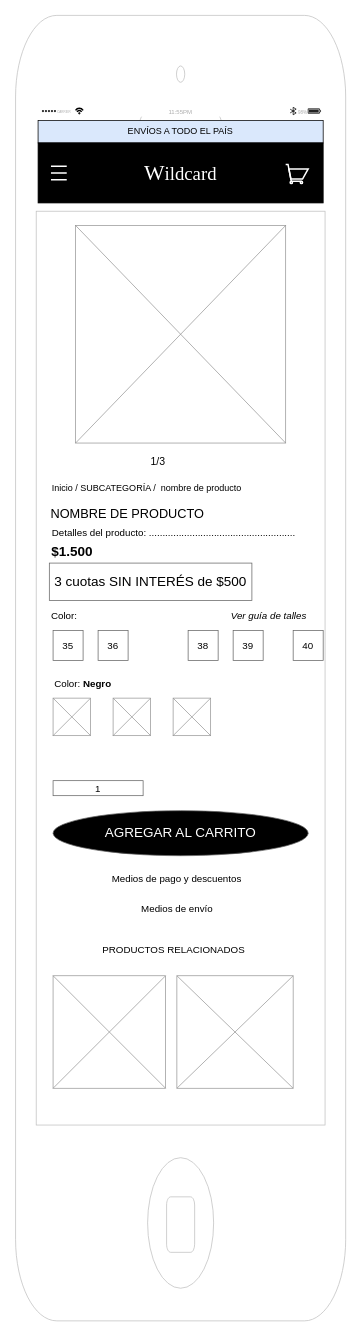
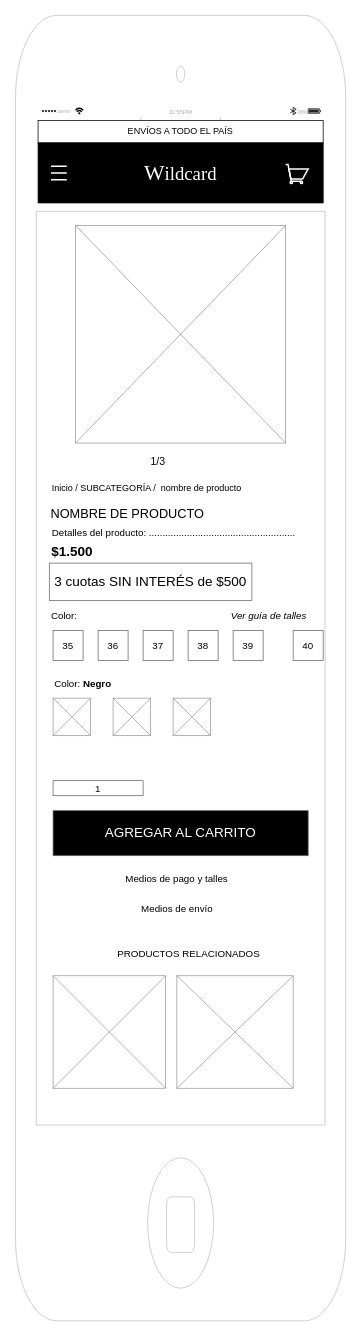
  <mxCell id="0" />
  <mxCell id="1" parent="0" />
  <mxCell id="2" value="" style="html=1;verticalLabelPosition=bottom;labelBackgroundColor=#ffffff;verticalAlign=top;shadow=0;dashed=0;strokeWidth=1;shape=mxgraph.ios7.misc.iphone;strokeColor=#c0c0c0;" parent="1" vertex="1"><mxGeometry x="20" y="20" width="440" height="1740" as="geometry" /></mxCell>
  <mxCell id="3" value="" style="html=1;strokeWidth=1;shadow=0;dashed=0;shape=mxgraph.ios7ui.appBar;fillColor=#ffffff;gradientColor=none;" parent="1" vertex="1"><mxGeometry x="50" y="140" width="380" height="15" as="geometry" /></mxCell>
  <mxCell id="4" value="CARRIER" style="shape=rect;align=left;fontSize=8;spacingLeft=24;fontSize=4;fontColor=#aaaaaa;strokeColor=none;fillColor=none;spacingTop=4;" parent="3" vertex="1"><mxGeometry y="0.5" width="50" height="13" relative="1" as="geometry"><mxPoint y="-6.5" as="offset" /></mxGeometry></mxCell>
  <mxCell id="5" value="11:55PM" style="shape=rect;fontSize=8;fontColor=#aaaaaa;strokeColor=none;fillColor=none;spacingTop=4;" parent="3" vertex="1"><mxGeometry x="0.5" y="0.5" width="50" height="13" relative="1" as="geometry"><mxPoint x="-25" y="-6.5" as="offset" /></mxGeometry></mxCell>
  <mxCell id="6" value="98%" style="shape=rect;align=right;fontSize=8;spacingRight=19;fontSize=6;fontColor=#aaaaaa;strokeColor=none;fillColor=none;spacingTop=4;" parent="3" vertex="1"><mxGeometry x="1" y="0.5" width="45" height="13" relative="1" as="geometry"><mxPoint x="-45" y="-6.5" as="offset" /></mxGeometry></mxCell>
- <mxCell id="7" value="&lt;font style=&quot;vertical-align: inherit&quot;&gt;&lt;font style=&quot;vertical-align: inherit&quot;&gt;ENVÍOS A TODO EL PAÍS&lt;/font&gt;&lt;/font&gt;" style="rounded=0;whiteSpace=wrap;html=1;fillColor=#dae8fc;" parent="1" vertex="1"><mxGeometry x="50" y="160" width="380" height="30" as="geometry" /></mxCell>
+ <mxCell id="7" value="&lt;font style=&quot;vertical-align: inherit&quot;&gt;&lt;font style=&quot;vertical-align: inherit&quot;&gt;ENVÍOS A TODO EL PAÍS&lt;/font&gt;&lt;/font&gt;" style="rounded=0;whiteSpace=wrap;html=1;" parent="1" vertex="1"><mxGeometry x="50" y="160" width="380" height="30" as="geometry" /></mxCell>
  <mxCell id="8" value="&lt;font color=&quot;#ffffff&quot; face=&quot;voga&quot; data-font-src=&quot;https://fonts.googleapis.com/css?family=voga&quot; style=&quot;font-size: 29px&quot;&gt;&lt;font style=&quot;vertical-align: inherit&quot;&gt;&lt;font style=&quot;vertical-align: inherit&quot;&gt;&lt;font style=&quot;vertical-align: inherit&quot;&gt;&lt;font style=&quot;vertical-align: inherit&quot;&gt;W&lt;/font&gt;&lt;/font&gt;&lt;/font&gt;&lt;/font&gt;&lt;/font&gt;&lt;font color=&quot;#ffffff&quot; face=&quot;voga&quot; data-font-src=&quot;https://fonts.googleapis.com/css?family=voga&quot;&gt;&lt;font style=&quot;vertical-align: inherit&quot;&gt;&lt;font style=&quot;vertical-align: inherit ; font-size: 25px&quot;&gt;&lt;font style=&quot;vertical-align: inherit&quot;&gt;&lt;font style=&quot;vertical-align: inherit&quot;&gt;ildcard&lt;/font&gt;&lt;/font&gt;&lt;/font&gt;&lt;/font&gt;&lt;/font&gt;" style="rounded=0;whiteSpace=wrap;html=1;fillColor=#000000;" parent="1" vertex="1"><mxGeometry x="50" y="190" width="380" height="80" as="geometry" /></mxCell>
  <mxCell id="9" value="" style="html=1;verticalLabelPosition=bottom;align=center;labelBackgroundColor=#ffffff;verticalAlign=top;strokeWidth=2;shadow=0;dashed=0;shape=mxgraph.ios7.icons.most_viewed;pointerEvents=1;fillColor=#000000;strokeColor=#FFFFFF;" parent="1" vertex="1"><mxGeometry x="60" y="218.6" width="28.2" height="22.8" as="geometry" /></mxCell>
  <mxCell id="10" value="" style="html=1;verticalLabelPosition=bottom;align=center;labelBackgroundColor=#ffffff;verticalAlign=top;strokeWidth=2;shadow=0;dashed=0;shape=mxgraph.ios7.icons.shopping_cart;fillColor=none;strokeColor=#FFFFFF;" parent="1" vertex="1"><mxGeometry x="380" y="218.6" width="30" height="25.5" as="geometry" /></mxCell>
  <mxCell id="11" value="" style="verticalLabelPosition=bottom;shadow=0;dashed=0;align=center;html=1;verticalAlign=top;strokeWidth=1;shape=mxgraph.mockup.graphics.simpleIcon;strokeColor=#999999;fillColor=none;" parent="1" vertex="1"><mxGeometry x="100" y="300" width="280" height="290" as="geometry" /></mxCell>
  <mxCell id="12" value="&lt;font style=&quot;font-size: 14px&quot;&gt;1/3&lt;/font&gt;" style="text;html=1;strokeColor=none;fillColor=none;align=center;verticalAlign=middle;whiteSpace=wrap;rounded=0;" parent="1" vertex="1"><mxGeometry x="185" y="600" width="50" height="30" as="geometry" /></mxCell>
  <mxCell id="13" value="Inicio / SUBCATEGORÍA /&amp;nbsp; nombre de producto" style="text;html=1;strokeColor=none;fillColor=none;align=center;verticalAlign=middle;whiteSpace=wrap;rounded=0;" parent="1" vertex="1"><mxGeometry x="60" y="640" width="270" height="20" as="geometry" /></mxCell>
  <mxCell id="14" value="&lt;font style=&quot;font-size: 17px&quot;&gt;NOMBRE DE PRODUCTO&lt;/font&gt;" style="text;html=1;strokeColor=none;fillColor=none;align=left;verticalAlign=middle;whiteSpace=wrap;rounded=0;" parent="1" vertex="1"><mxGeometry x="65" y="670" width="260" height="30" as="geometry" /></mxCell>
  <mxCell id="15" value="&lt;b&gt;&lt;font style=&quot;font-size: 18px&quot;&gt;$1.500&lt;/font&gt;&lt;/b&gt;" style="text;html=1;strokeColor=none;fillColor=none;align=left;verticalAlign=middle;whiteSpace=wrap;rounded=0;" parent="1" vertex="1"><mxGeometry x="66.25" y="720" width="70" height="30" as="geometry" /></mxCell>
  <mxCell id="16" value="&lt;font style=&quot;font-size: 18px&quot;&gt;3 cuotas SIN INTERÉS de $500&lt;/font&gt;" style="rounded=0;whiteSpace=wrap;html=1;fillColor=none;align=center;strokeColor=#666666;" parent="1" vertex="1"><mxGeometry x="65" y="750" width="270" height="50" as="geometry" /></mxCell>
  <mxCell id="17" value="Color:" style="text;html=1;strokeColor=none;fillColor=none;align=center;verticalAlign=middle;whiteSpace=wrap;rounded=0;fontSize=13;" parent="1" vertex="1"><mxGeometry x="65" y="810" width="40" height="20" as="geometry" /></mxCell>
  <mxCell id="18" value="Ver guía de talles" style="text;html=1;strokeColor=none;fillColor=none;align=right;verticalAlign=middle;whiteSpace=wrap;rounded=0;fontSize=13;fontStyle=2" parent="1" vertex="1"><mxGeometry x="260" y="810" width="150" height="20" as="geometry" /></mxCell>
  <mxCell id="19" value="35" style="rounded=0;whiteSpace=wrap;html=1;strokeColor=#666666;fillColor=none;fontSize=13;align=center;" parent="1" vertex="1"><mxGeometry x="70" y="840" width="40" height="40" as="geometry" /></mxCell>
  <mxCell id="20" value="36" style="rounded=0;whiteSpace=wrap;html=1;strokeColor=#666666;fillColor=none;fontSize=13;align=center;" parent="1" vertex="1"><mxGeometry x="130" y="840" width="40" height="40" as="geometry" /></mxCell>
+ <mxCell id="21" value="37" style="rounded=0;whiteSpace=wrap;html=1;strokeColor=#666666;fillColor=none;fontSize=13;align=center;" parent="1" vertex="1"><mxGeometry x="190" y="840" width="40" height="40" as="geometry" /></mxCell>
  <mxCell id="22" value="38" style="rounded=0;whiteSpace=wrap;html=1;strokeColor=#666666;fillColor=none;fontSize=13;align=center;" parent="1" vertex="1"><mxGeometry x="250" y="840" width="40" height="40" as="geometry" /></mxCell>
  <mxCell id="23" value="39" style="rounded=0;whiteSpace=wrap;html=1;strokeColor=#666666;fillColor=none;fontSize=13;align=center;" parent="1" vertex="1"><mxGeometry x="310" y="840" width="40" height="40" as="geometry" /></mxCell>
  <mxCell id="24" value="40" style="rounded=0;whiteSpace=wrap;html=1;strokeColor=#666666;fillColor=none;fontSize=13;align=center;" parent="1" vertex="1"><mxGeometry x="390" y="840" width="40" height="40" as="geometry" /></mxCell>
  <mxCell id="25" value="Color: &lt;b&gt;Negro&lt;/b&gt;" style="text;html=1;strokeColor=none;fillColor=none;align=left;verticalAlign=middle;whiteSpace=wrap;rounded=0;fontSize=13;" parent="1" vertex="1"><mxGeometry x="70" y="900" width="120" height="20" as="geometry" /></mxCell>
  <mxCell id="26" value="" style="verticalLabelPosition=bottom;shadow=0;dashed=0;align=center;html=1;verticalAlign=top;strokeWidth=1;shape=mxgraph.mockup.graphics.simpleIcon;strokeColor=#999999;fillColor=none;fontSize=13;" parent="1" vertex="1"><mxGeometry x="70" y="930" width="50" height="50" as="geometry" /></mxCell>
  <mxCell id="27" value="" style="verticalLabelPosition=bottom;shadow=0;dashed=0;align=center;html=1;verticalAlign=top;strokeWidth=1;shape=mxgraph.mockup.graphics.simpleIcon;strokeColor=#999999;fillColor=none;fontSize=13;" parent="1" vertex="1"><mxGeometry x="150" y="930" width="50" height="50" as="geometry" /></mxCell>
  <mxCell id="28" value="" style="verticalLabelPosition=bottom;shadow=0;dashed=0;align=center;html=1;verticalAlign=top;strokeWidth=1;shape=mxgraph.mockup.graphics.simpleIcon;strokeColor=#999999;fillColor=none;fontSize=13;" parent="1" vertex="1"><mxGeometry x="230" y="930" width="50" height="50" as="geometry" /></mxCell>
  <mxCell id="29" value="1" style="rounded=0;whiteSpace=wrap;html=1;strokeColor=#666666;fillColor=none;fontSize=13;align=center;" parent="1" vertex="1"><mxGeometry x="70" y="1040" width="120" height="20" as="geometry" /></mxCell>
- <mxCell id="30" value="&lt;font color=&quot;#ffffff&quot; style=&quot;font-size: 18px&quot;&gt;AGREGAR AL CARRITO&lt;/font&gt;" style="ellipse;whiteSpace=wrap;html=1;strokeColor=#666666;fillColor=#000000;fontSize=13;align=center;" parent="1" vertex="1"><mxGeometry x="70" y="1080" width="340" height="60" as="geometry" /></mxCell>
- <mxCell id="31" value="Medios de pago y descuentos" style="text;html=1;strokeColor=none;fillColor=none;align=center;verticalAlign=middle;whiteSpace=wrap;rounded=0;fontSize=13;" parent="1" vertex="1"><mxGeometry x="136.25" y="1160" width="197.5" height="20" as="geometry" /></mxCell>
+ <mxCell id="30" value="&lt;font color=&quot;#ffffff&quot; style=&quot;font-size: 18px&quot;&gt;AGREGAR AL CARRITO&lt;/font&gt;" style="rounded=0;whiteSpace=wrap;html=1;strokeColor=#666666;fillColor=#000000;fontSize=13;align=center;" parent="1" vertex="1"><mxGeometry x="70" y="1080" width="340" height="60" as="geometry" /></mxCell>
+ <mxCell id="31" value="Medios de pago y talles" style="text;html=1;strokeColor=none;fillColor=none;align=center;verticalAlign=middle;whiteSpace=wrap;rounded=0;fontSize=13;" parent="1" vertex="1"><mxGeometry x="136.25" y="1160" width="197.5" height="20" as="geometry" /></mxCell>
  <mxCell id="32" value="Medios de envío" style="text;html=1;strokeColor=none;fillColor=none;align=center;verticalAlign=middle;whiteSpace=wrap;rounded=0;fontSize=13;" parent="1" vertex="1"><mxGeometry x="157.5" y="1200" width="155" height="20" as="geometry" /></mxCell>
  <mxCell id="33" value="Detalles del producto: ......................................................" style="text;html=1;strokeColor=none;fillColor=none;align=center;verticalAlign=middle;whiteSpace=wrap;rounded=0;fontSize=13;" parent="1" vertex="1"><mxGeometry x="66.25" y="700" width="330" height="20" as="geometry" /></mxCell>
- <mxCell id="34" value="PRODUCTOS RELACIONADOS" style="text;html=1;strokeColor=none;fillColor=none;align=center;verticalAlign=middle;whiteSpace=wrap;rounded=0;fontSize=13;" parent="1" vertex="1"><mxGeometry x="116.25" y="1250" width="230" height="30" as="geometry" /></mxCell>
+ <mxCell id="34" value="PRODUCTOS RELACIONADOS" style="text;html=1;strokeColor=none;fillColor=none;align=center;verticalAlign=middle;whiteSpace=wrap;rounded=0;fontSize=13;" parent="1" vertex="1"><mxGeometry x="136.25" y="1255" width="230" height="30" as="geometry" /></mxCell>
  <mxCell id="35" value="" style="verticalLabelPosition=bottom;shadow=0;dashed=0;align=center;html=1;verticalAlign=top;strokeWidth=1;shape=mxgraph.mockup.graphics.simpleIcon;strokeColor=#999999;fillColor=none;fontSize=13;" parent="1" vertex="1"><mxGeometry x="70" y="1300" width="150" height="150" as="geometry" /></mxCell>
  <mxCell id="36" value="" style="verticalLabelPosition=bottom;shadow=0;dashed=0;align=center;html=1;verticalAlign=top;strokeWidth=1;shape=mxgraph.mockup.graphics.simpleIcon;strokeColor=#999999;fillColor=none;fontSize=13;" parent="1" vertex="1"><mxGeometry x="235" y="1300" width="155" height="150" as="geometry" /></mxCell>
